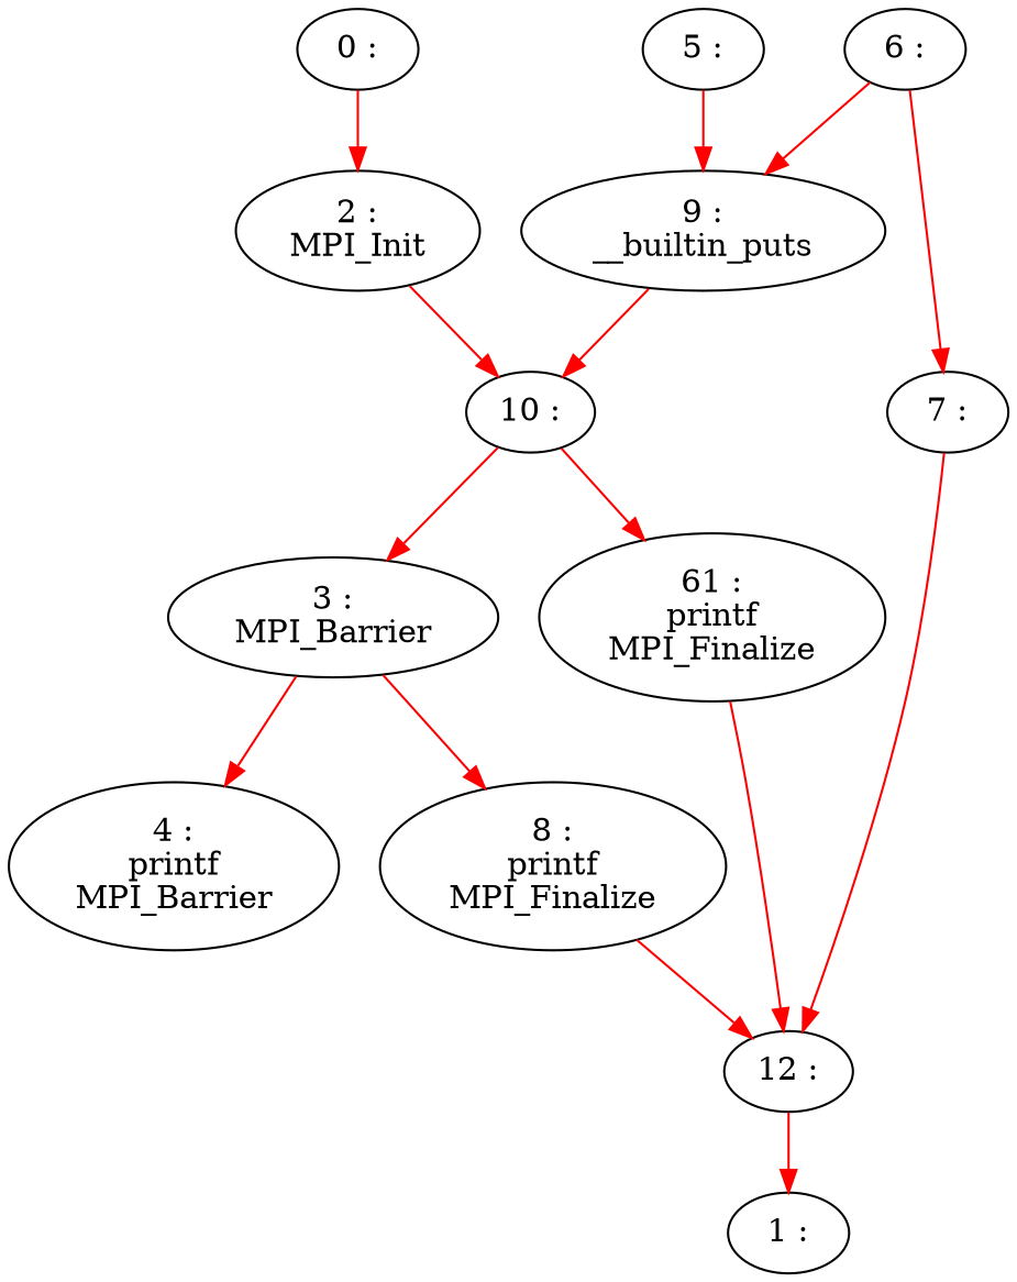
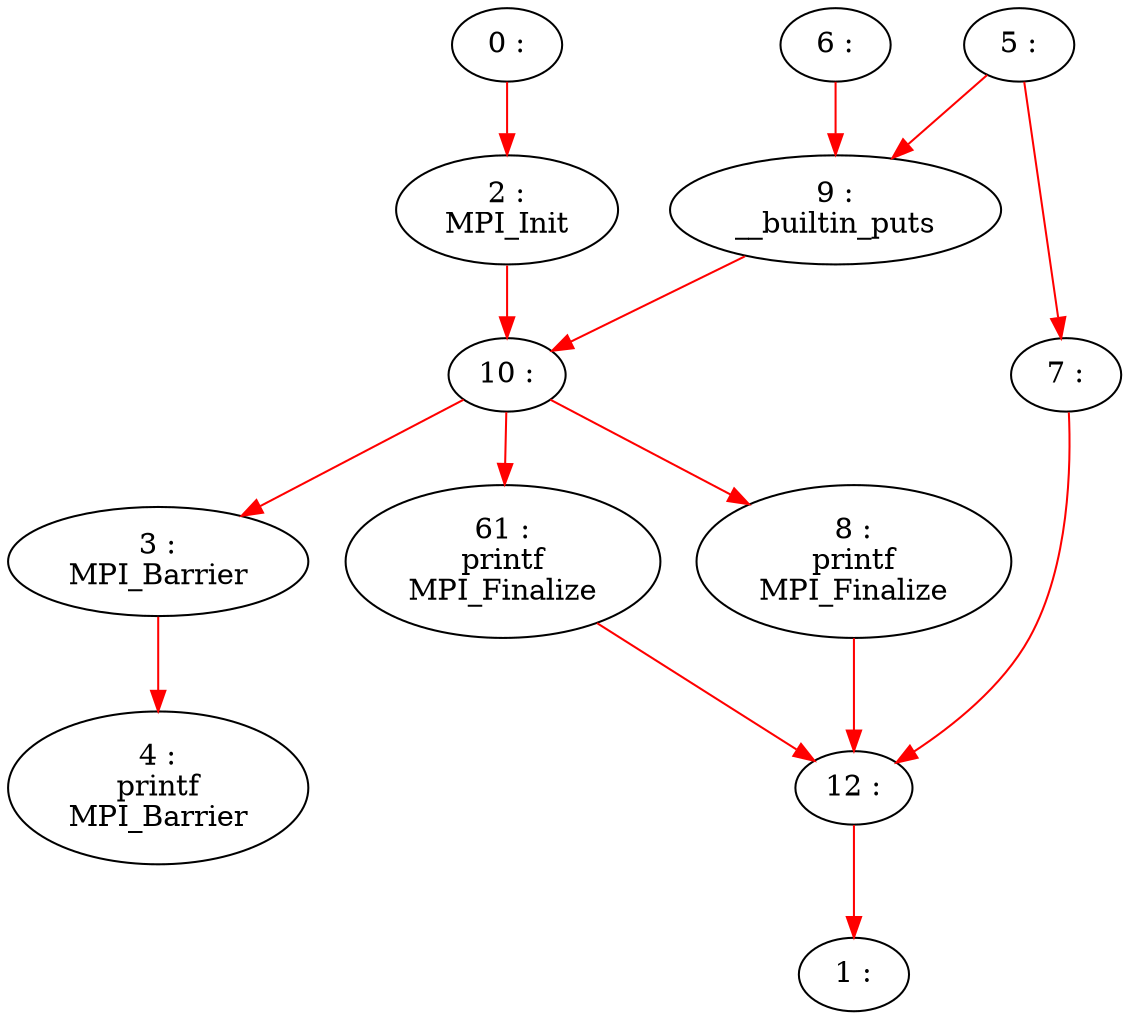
  digraph {
    node [shape=ellipse]
    edge [color=red]
    n1 [label="0 :\n"]
    n2 [label="2 :\nMPI_Init\n"]
    n3 [label="10 :\n"]
    n4 [label="3 :\nMPI_Barrier\n"]
    n5 [label="61 :\nprintf\nMPI_Finalize\n"]
    n6 [label="4 :\nprintf\nMPI_Barrier\n"]
    n7 [label="8 :\nprintf\nMPI_Finalize\n"]
    n8 [label="12 :\n"]
    n9 [label="5 :\n"]
    n10 [label="9 :\n__builtin_puts\n"]
    n11 [label="6 :\n"]
    n12 [label="7 :\n"]
    n13 [label="1 :\n"]
    n1 -> n2
    n2 -> n3
    n3 -> n4
    n3 -> n5
    n4 -> n6
-   n4 -> n7
+   n3 -> n7
    n5 -> n8
    n7 -> n8
    n8 -> n13
    n9 -> n10
    n10 -> n3
    n11 -> n10
-   n11 -> n12
+   n9 -> n12
    n12 -> n8
  }
